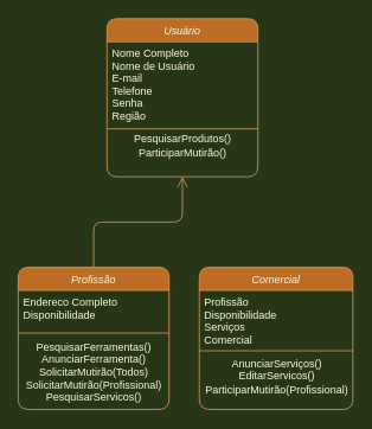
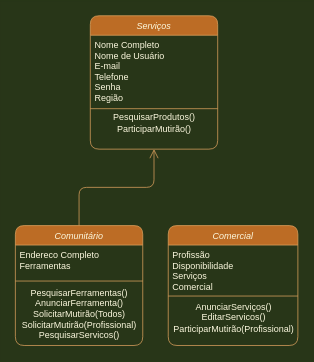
  <mxCell id="0" />
  <mxCell id="1" parent="0" />
  <mxCell id="2" value="" style="endArrow=open;endSize=10;endFill=0;shadow=0;strokeWidth=1;edgeStyle=elbowEdgeStyle;elbow=vertical;strokeColor=#DDA15E;fontColor=#FEFAE0;labelBackgroundColor=#283618;" parent="1" source="11" target="7" edge="1"><mxGeometry width="160" relative="1" as="geometry"><mxPoint x="90" y="143" as="sourcePoint" /><mxPoint x="90" y="143" as="targetPoint" /></mxGeometry></mxCell>
  <mxCell id="3" value="Comercial" style="swimlane;fontStyle=2;align=center;verticalAlign=top;childLayout=stackLayout;horizontal=1;startSize=26;horizontalStack=0;resizeParent=1;resizeLast=0;collapsible=1;marginBottom=0;shadow=0;strokeWidth=1;fillColor=#BC6C25;strokeColor=#DDA15E;fontColor=#FEFAE0;rounded=1;" parent="1" vertex="1"><mxGeometry x="224" y="300" width="173" height="160" as="geometry"><mxRectangle x="340" y="380" width="170" height="26" as="alternateBounds" /></mxGeometry></mxCell>
  <mxCell id="4" value="Profissão&#10;Disponibilidade&#10;Serviços&#10;Comercial" style="text;align=left;verticalAlign=top;spacingLeft=4;spacingRight=4;overflow=hidden;rotatable=0;points=[[0,0.5],[1,0.5]];portConstraint=eastwest;fontColor=#FEFAE0;rounded=1;" parent="3" vertex="1"><mxGeometry y="26" width="173" height="64" as="geometry" /></mxCell>
  <mxCell id="5" value="" style="line;html=1;strokeWidth=1;align=left;verticalAlign=middle;spacingTop=-1;spacingLeft=3;spacingRight=3;rotatable=0;labelPosition=right;points=[];portConstraint=eastwest;fillColor=#BC6C25;strokeColor=#DDA15E;fontColor=#FEFAE0;rounded=1;labelBackgroundColor=#283618;" parent="3" vertex="1"><mxGeometry y="90" width="173" height="8" as="geometry" /></mxCell>
  <mxCell id="6" value="AnunciarServiços()&lt;br&gt;EditarServicos()&lt;br&gt;ParticiparMutirão(Profissional)" style="text;html=1;align=center;verticalAlign=middle;resizable=0;points=[];autosize=1;fontColor=#FEFAE0;rounded=1;" vertex="1" parent="3"><mxGeometry y="98" width="173" height="50" as="geometry" /></mxCell>
- <mxCell id="7" value="Usuário" style="swimlane;fontStyle=2;align=center;verticalAlign=top;childLayout=stackLayout;horizontal=1;startSize=26;horizontalStack=0;resizeParent=1;resizeLast=0;collapsible=1;marginBottom=0;shadow=0;strokeWidth=1;fillColor=#BC6C25;strokeColor=#DDA15E;fontColor=#FEFAE0;rounded=1;" parent="1" vertex="1"><mxGeometry x="120" y="20" width="170" height="178" as="geometry"><mxRectangle x="230" y="140" width="160" height="26" as="alternateBounds" /></mxGeometry></mxCell>
+ <mxCell id="7" value="Serviços" style="swimlane;fontStyle=2;align=center;verticalAlign=top;childLayout=stackLayout;horizontal=1;startSize=26;horizontalStack=0;resizeParent=1;resizeLast=0;collapsible=1;marginBottom=0;shadow=0;strokeWidth=1;fillColor=#BC6C25;strokeColor=#DDA15E;fontColor=#FEFAE0;rounded=1;" parent="1" vertex="1"><mxGeometry x="120" y="20" width="170" height="178" as="geometry"><mxRectangle x="230" y="140" width="160" height="26" as="alternateBounds" /></mxGeometry></mxCell>
  <mxCell id="8" value="Nome Completo&#10;Nome de Usuário&#10;E-mail&#10;Telefone&#10;Senha&#10;Região" style="text;align=left;verticalAlign=top;spacingLeft=4;spacingRight=4;overflow=hidden;rotatable=0;points=[[0,0.5],[1,0.5]];portConstraint=eastwest;fontColor=#FEFAE0;rounded=1;" parent="7" vertex="1"><mxGeometry y="26" width="170" height="94" as="geometry" /></mxCell>
  <mxCell id="9" value="" style="line;html=1;strokeWidth=1;align=left;verticalAlign=middle;spacingTop=-1;spacingLeft=3;spacingRight=3;rotatable=0;labelPosition=right;points=[];portConstraint=eastwest;fillColor=#BC6C25;strokeColor=#DDA15E;fontColor=#FEFAE0;rounded=1;labelBackgroundColor=#283618;" vertex="1" parent="7"><mxGeometry y="120" width="170" height="8" as="geometry" /></mxCell>
  <mxCell id="10" value="PesquisarProdutos()&lt;br&gt;ParticiparMutirão()" style="text;html=1;align=center;verticalAlign=middle;resizable=0;points=[];autosize=1;fontColor=#FEFAE0;rounded=1;" vertex="1" parent="7"><mxGeometry y="128" width="170" height="30" as="geometry" /></mxCell>
- <mxCell id="11" value="Profissão" style="swimlane;fontStyle=2;align=center;verticalAlign=top;childLayout=stackLayout;horizontal=1;startSize=26;horizontalStack=0;resizeParent=1;resizeLast=0;collapsible=1;marginBottom=0;shadow=0;strokeWidth=1;fillColor=#BC6C25;strokeColor=#DDA15E;fontColor=#FEFAE0;rounded=1;" parent="1" vertex="1"><mxGeometry x="20" y="300" width="170" height="160" as="geometry"><mxRectangle x="130" y="380" width="160" height="26" as="alternateBounds" /></mxGeometry></mxCell>
- <mxCell id="12" value="Endereco Completo&#10;Disponibilidade&#10;" style="text;align=left;verticalAlign=top;spacingLeft=4;spacingRight=4;overflow=hidden;rotatable=0;points=[[0,0.5],[1,0.5]];portConstraint=eastwest;fontColor=#FEFAE0;rounded=1;" parent="11" vertex="1"><mxGeometry y="26" width="170" height="44" as="geometry" /></mxCell>
+ <mxCell id="11" value="Comunitário" style="swimlane;fontStyle=2;align=center;verticalAlign=top;childLayout=stackLayout;horizontal=1;startSize=26;horizontalStack=0;resizeParent=1;resizeLast=0;collapsible=1;marginBottom=0;shadow=0;strokeWidth=1;fillColor=#BC6C25;strokeColor=#DDA15E;fontColor=#FEFAE0;rounded=1;" parent="1" vertex="1"><mxGeometry x="20" y="300" width="170" height="160" as="geometry"><mxRectangle x="130" y="380" width="160" height="26" as="alternateBounds" /></mxGeometry></mxCell>
+ <mxCell id="12" value="Endereco Completo&#10;Ferramentas&#10;" style="text;align=left;verticalAlign=top;spacingLeft=4;spacingRight=4;overflow=hidden;rotatable=0;points=[[0,0.5],[1,0.5]];portConstraint=eastwest;fontColor=#FEFAE0;rounded=1;" parent="11" vertex="1"><mxGeometry y="26" width="170" height="44" as="geometry" /></mxCell>
  <mxCell id="13" value="" style="line;html=1;strokeWidth=1;align=left;verticalAlign=middle;spacingTop=-1;spacingLeft=3;spacingRight=3;rotatable=0;labelPosition=right;points=[];portConstraint=eastwest;fillColor=#BC6C25;strokeColor=#DDA15E;fontColor=#FEFAE0;rounded=1;labelBackgroundColor=#283618;" parent="11" vertex="1"><mxGeometry y="70" width="170" height="8" as="geometry" /></mxCell>
  <mxCell id="14" value="PesquisarFerramentas()&lt;br&gt;AnunciarFerramenta()&lt;br&gt;SolicitarMutirão(Todos)&lt;br&gt;SolicitarMutirão(Profissional)&lt;br&gt;PesquisarServicos()" style="text;html=1;align=center;verticalAlign=middle;resizable=0;points=[];autosize=1;fontColor=#FEFAE0;rounded=1;" vertex="1" parent="11"><mxGeometry y="78" width="170" height="80" as="geometry" /></mxCell>
